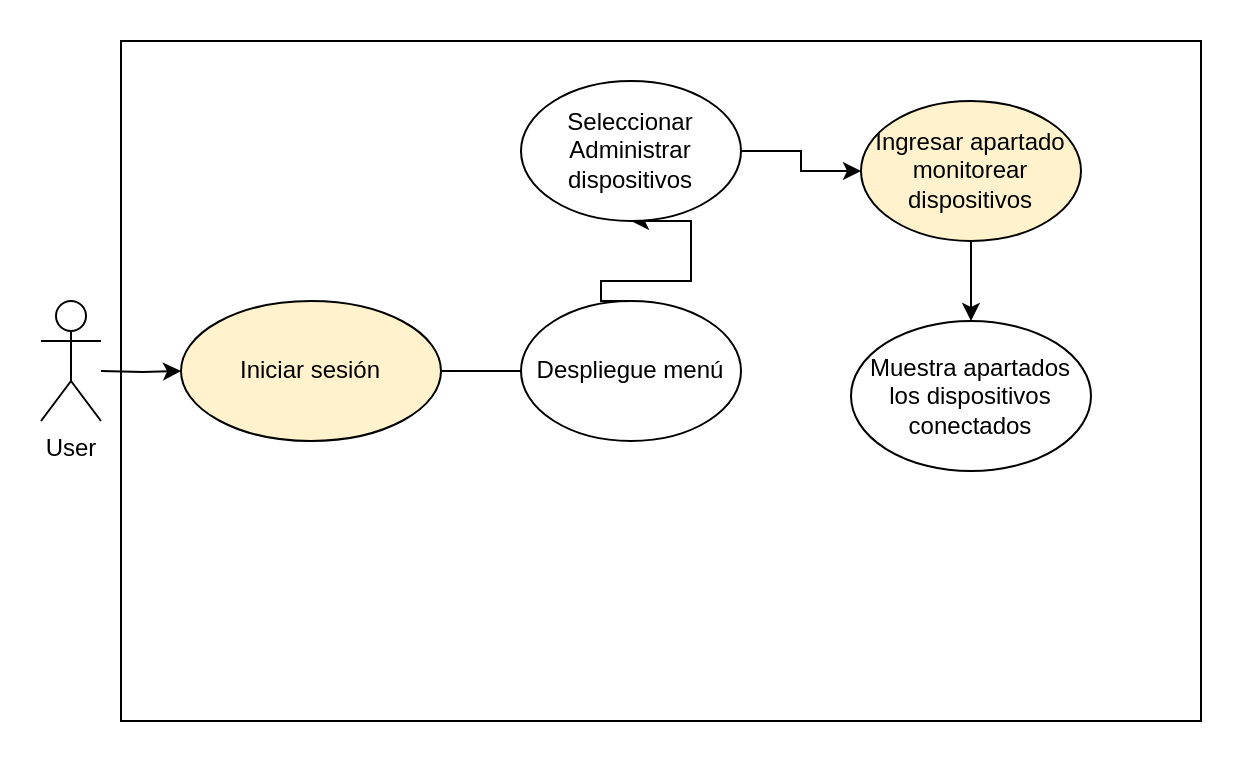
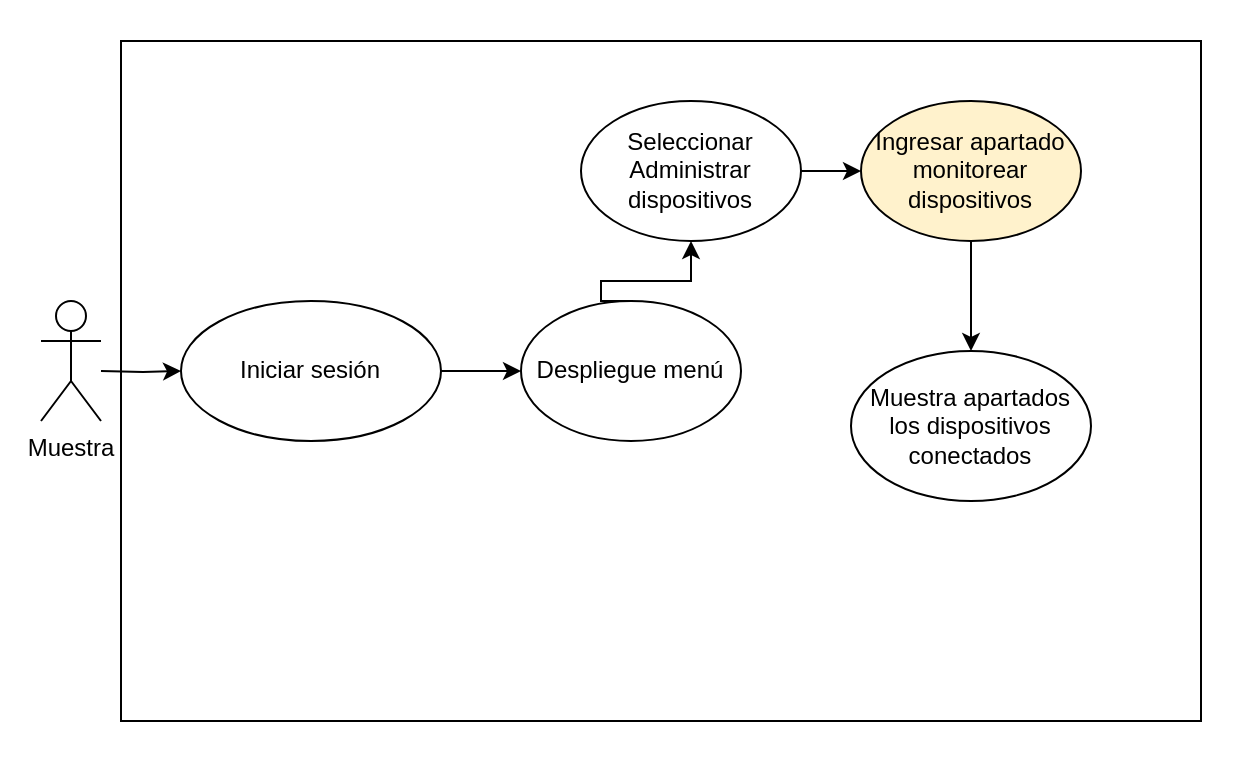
  <mxCell id="0" />
  <mxCell id="1" parent="0" />
  <mxCell id="2" value="4)Recuperación de usuario y contraseña" style="text;whiteSpace=wrap;" vertex="1" parent="1"><mxGeometry x="199" y="120" width="250" height="40" as="geometry" /></mxCell>
  <mxCell id="3" value="" style="rounded=0;whiteSpace=wrap;html=1;align=left;" vertex="1" parent="1"><mxGeometry x="60" y="20" width="540" height="340" as="geometry" /></mxCell>
  <mxCell id="4" value="" style="edgeStyle=orthogonalEdgeStyle;rounded=0;orthogonalLoop=1;jettySize=auto;html=1;" edge="1" parent="1" target="7"><mxGeometry relative="1" as="geometry"><mxPoint x="100" y="180" as="targetPoint" /><mxPoint x="50" y="185" as="sourcePoint" /></mxGeometry></mxCell>
- <mxCell id="5" value="User" style="shape=umlActor;verticalLabelPosition=bottom;verticalAlign=top;html=1;outlineConnect=0;" vertex="1" parent="1"><mxGeometry x="20" y="150" width="30" height="60" as="geometry" /></mxCell>
- <mxCell id="6" value="" style="edgeStyle=orthogonalEdgeStyle;rounded=0;orthogonalLoop=1;jettySize=auto;html=1;endArrow=none;" edge="1" parent="1" source="7" target="9"><mxGeometry relative="1" as="geometry" /></mxCell>
- <mxCell id="7" value="Iniciar sesión" style="ellipse;whiteSpace=wrap;html=1;fillColor=#fff2cc;" vertex="1" parent="1"><mxGeometry x="90" y="150" width="130" height="70" as="geometry" /></mxCell>
+ <mxCell id="5" value="Muestra" style="shape=umlActor;verticalLabelPosition=bottom;verticalAlign=top;html=1;outlineConnect=0;" vertex="1" parent="1"><mxGeometry x="20" y="150" width="30" height="60" as="geometry" /></mxCell>
+ <mxCell id="6" value="" style="edgeStyle=orthogonalEdgeStyle;rounded=0;orthogonalLoop=1;jettySize=auto;html=1;" edge="1" parent="1" source="7" target="9"><mxGeometry relative="1" as="geometry" /></mxCell>
+ <mxCell id="7" value="Iniciar sesión" style="ellipse;whiteSpace=wrap;html=1;" vertex="1" parent="1"><mxGeometry x="90" y="150" width="130" height="70" as="geometry" /></mxCell>
  <mxCell id="8" style="edgeStyle=orthogonalEdgeStyle;rounded=0;orthogonalLoop=1;jettySize=auto;html=1;exitX=0.5;exitY=0;exitDx=0;exitDy=0;entryX=0.5;entryY=1;entryDx=0;entryDy=0;" edge="1" parent="1" source="9" target="11"><mxGeometry relative="1" as="geometry"><Array as="points"><mxPoint x="300" y="150" /><mxPoint x="300" y="140" /><mxPoint x="345" y="140" /></Array></mxGeometry></mxCell>
  <mxCell id="9" value="Despliegue menú" style="ellipse;whiteSpace=wrap;html=1;" vertex="1" parent="1"><mxGeometry x="260" y="150" width="110" height="70" as="geometry" /></mxCell>
  <mxCell id="10" style="edgeStyle=orthogonalEdgeStyle;rounded=0;orthogonalLoop=1;jettySize=auto;html=1;" edge="1" parent="1" source="11" target="14"><mxGeometry relative="1" as="geometry" /></mxCell>
- <mxCell id="11" value="Seleccionar Administrar dispositivos" style="ellipse;whiteSpace=wrap;html=1;" vertex="1" parent="1"><mxGeometry x="260" y="40" width="110" height="70" as="geometry" /></mxCell>
- <mxCell id="12" value="Muestra apartados los dispositivos conectados" style="ellipse;whiteSpace=wrap;html=1;" vertex="1" parent="1"><mxGeometry x="425" y="160" width="120" height="75" as="geometry" /></mxCell>
+ <mxCell id="11" value="Seleccionar Administrar dispositivos" style="ellipse;whiteSpace=wrap;html=1;" vertex="1" parent="1"><mxGeometry x="290" y="50" width="110" height="70" as="geometry" /></mxCell>
+ <mxCell id="12" value="Muestra apartados los dispositivos conectados" style="ellipse;whiteSpace=wrap;html=1;" vertex="1" parent="1"><mxGeometry x="425" y="175" width="120" height="75" as="geometry" /></mxCell>
  <mxCell id="13" style="edgeStyle=orthogonalEdgeStyle;rounded=0;orthogonalLoop=1;jettySize=auto;html=1;entryX=0.5;entryY=0;entryDx=0;entryDy=0;" edge="1" parent="1" source="14" target="12"><mxGeometry relative="1" as="geometry" /></mxCell>
  <mxCell id="14" value="Ingresar apartado monitorear dispositivos" style="ellipse;whiteSpace=wrap;html=1;fillColor=#fff2cc;" vertex="1" parent="1"><mxGeometry x="430" y="50" width="110" height="70" as="geometry" /></mxCell>
